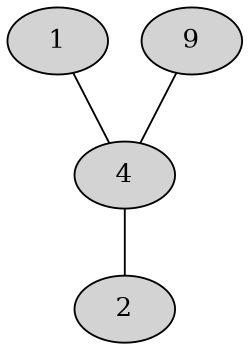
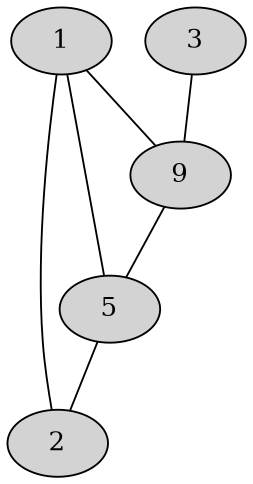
  digraph {
    node [style=filled]
    edge [arrowhead=none arrowtail=none]
    1
    2
    n3 [label=9]
-   5 [label=4]
+   5
+   3
+   1 -> 2
+   1 -> n3
    1 -> 5
    n3 -> 5
    5 -> 2
+   3 -> n3
  }
